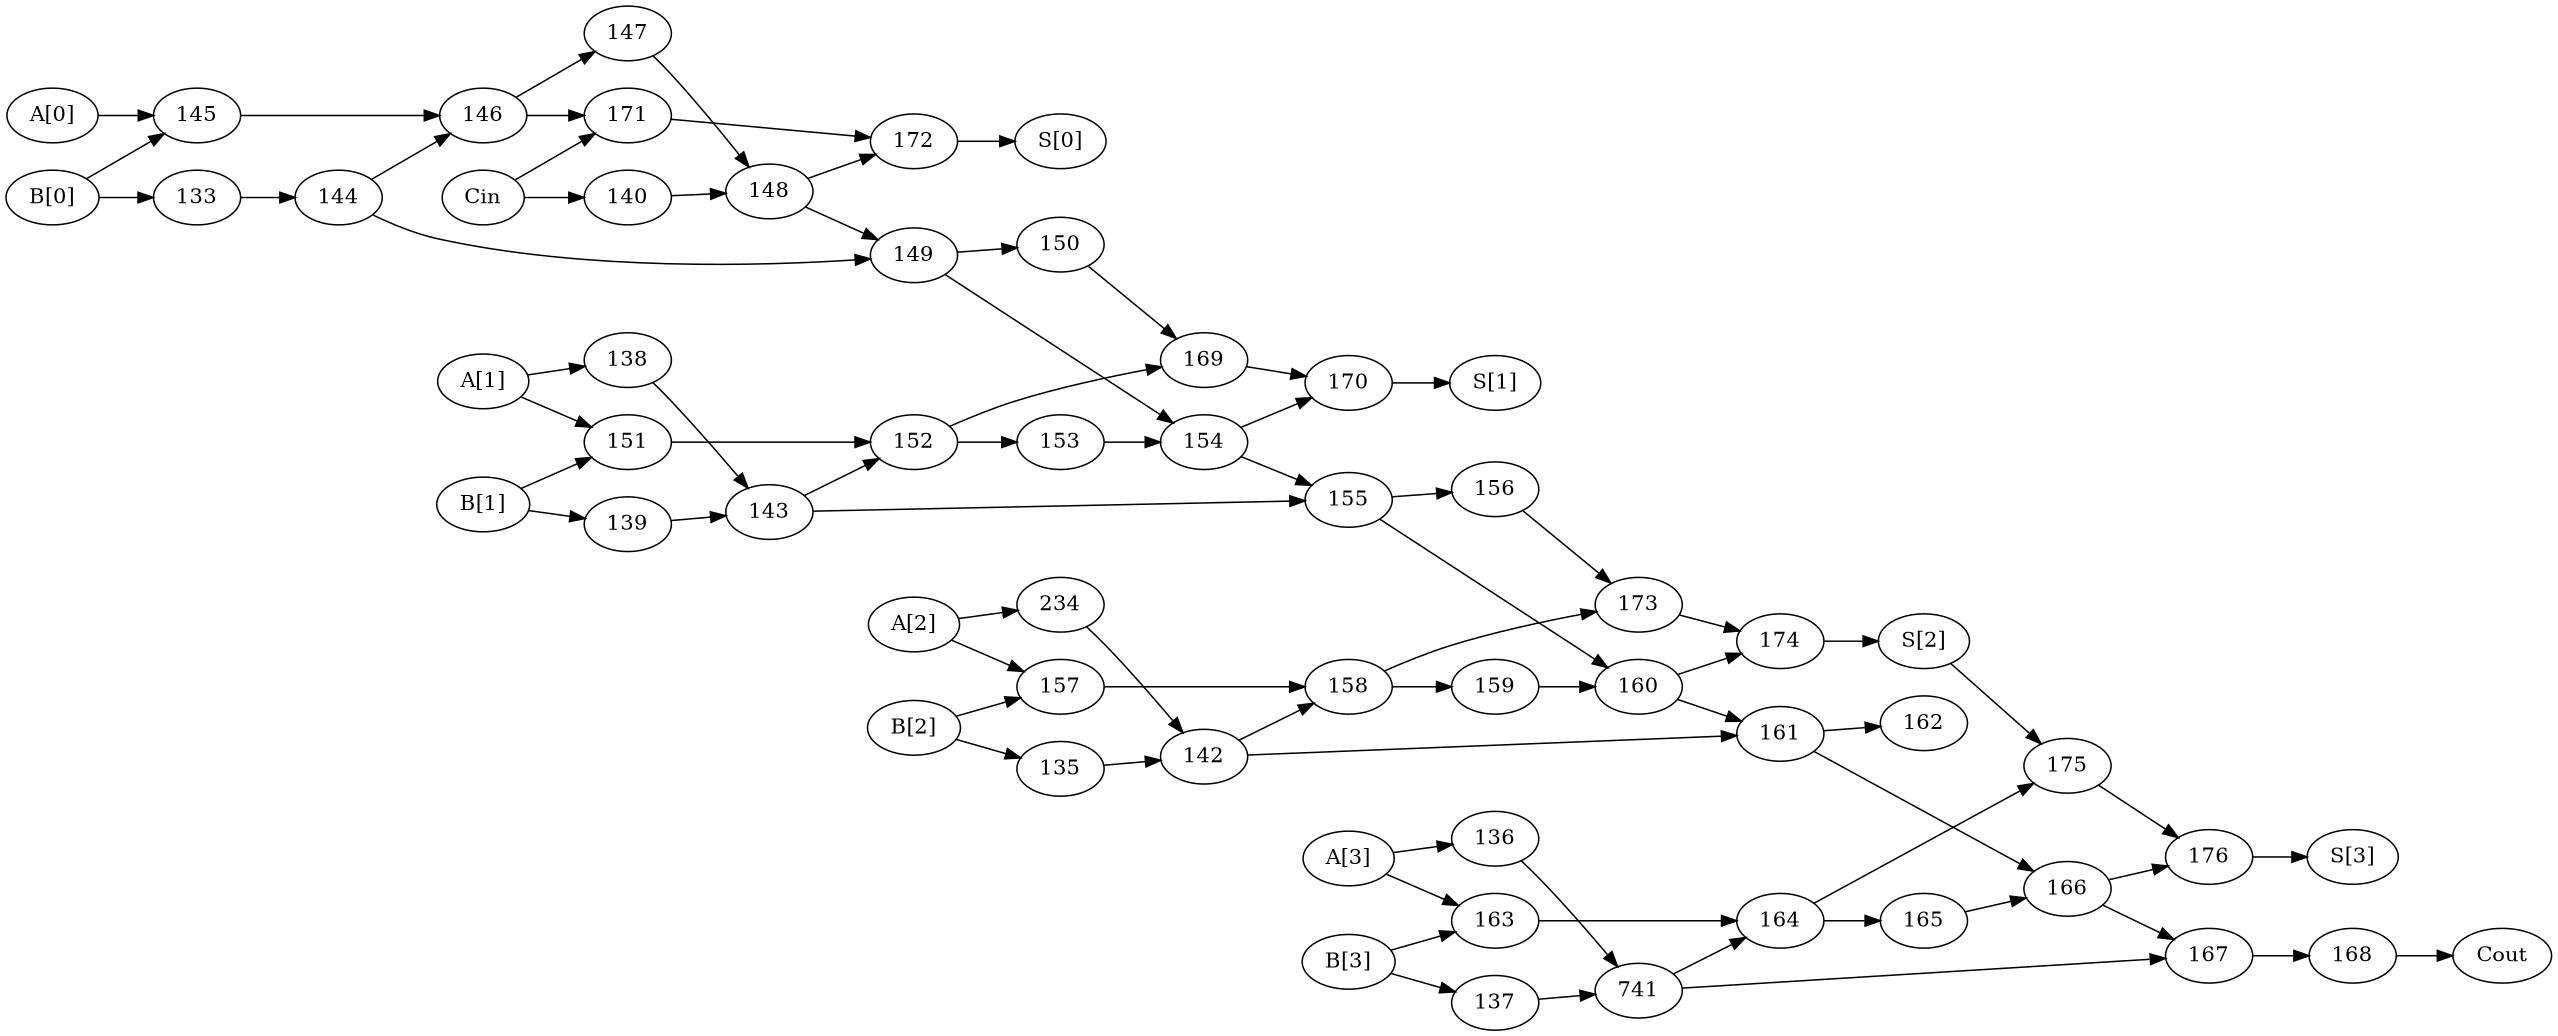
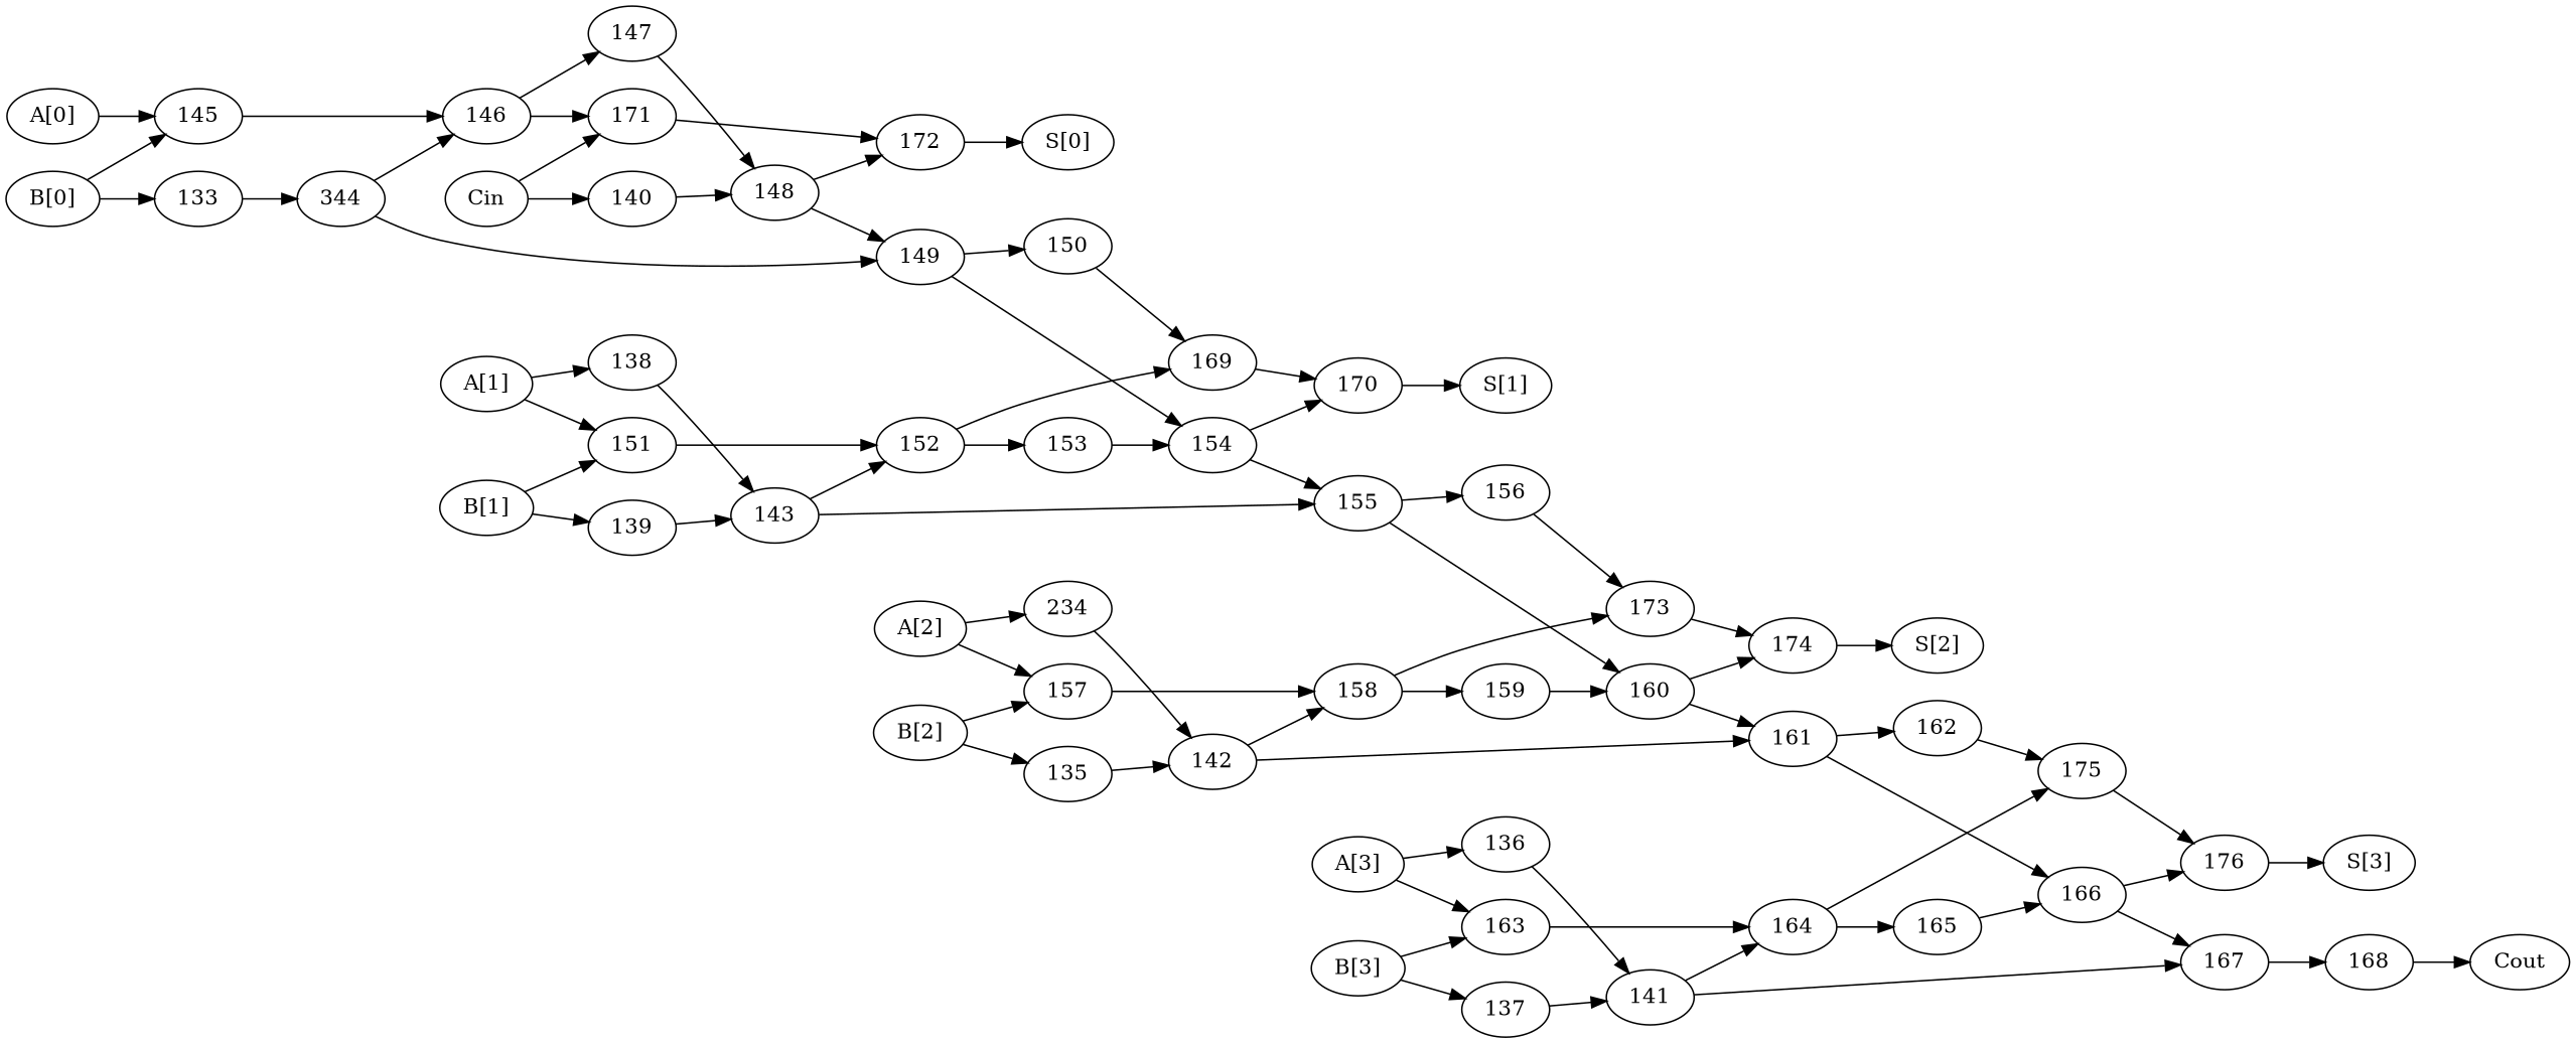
  strict digraph {
    rankdir=LR
    172
    "S[0]"
    170
    "S[1]"
    174
    "S[2]"
    176
    "S[3]"
    168
    Cout
    "A[0]"
    145
    146
-   144
+   144 [label=344]
    149
    171
    147
    150
    154
    148
    169
    155
    "A[1]"
    138
    151
    143
    152
    153
    156
    160
    173
    161
    n33 [label=234]
    "A[2]"
    157
    142
    158
    159
    162
    166
    175
    167
    "A[3]"
    136
    163
-   141 [label=741]
+   141
    164
    165
    "B[0]"
    133
    "B[1]"
    139
    "B[2]"
    135
    "B[3]"
    137
    Cin
    140
    172 -> "S[0]"
    170 -> "S[1]"
    174 -> "S[2]"
    176 -> "S[3]"
    168 -> Cout
    "A[0]" -> 145
    145 -> 146
    146 -> 171
    146 -> 147
    144 -> 146
    144 -> 149
    149 -> 150
    149 -> 154
    171 -> 172
    147 -> 148
    150 -> 169
    154 -> 170
    154 -> 155
    148 -> 172
    148 -> 149
    169 -> 170
    155 -> 156
    155 -> 160
    "A[1]" -> 138
    "A[1]" -> 151
    138 -> 143
    151 -> 152
    143 -> 155
    143 -> 152
    152 -> 169
    152 -> 153
    153 -> 154
    156 -> 173
    160 -> 174
    160 -> 161
    173 -> 174
    161 -> 162
    161 -> 166
    n33 -> 142
    "A[2]" -> n33
    "A[2]" -> 157
    157 -> 158
    142 -> 161
    142 -> 158
    158 -> 173
    158 -> 159
    159 -> 160
-   "S[2]" -> 175
+   162 -> 175
    166 -> 176
    166 -> 167
    175 -> 176
    167 -> 168
    "A[3]" -> 136
    "A[3]" -> 163
    136 -> 141
    163 -> 164
    141 -> 167
    141 -> 164
    164 -> 175
    164 -> 165
    165 -> 166
    "B[0]" -> 145
    "B[0]" -> 133
    133 -> 144
    "B[1]" -> 151
    "B[1]" -> 139
    139 -> 143
    "B[2]" -> 157
    "B[2]" -> 135
    135 -> 142
    "B[3]" -> 163
    "B[3]" -> 137
    137 -> 141
    Cin -> 171
    Cin -> 140
    140 -> 148
  }
